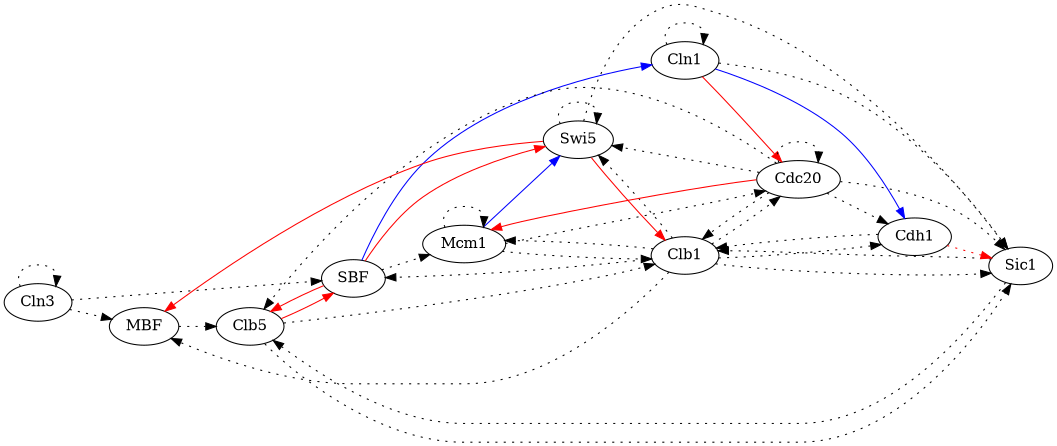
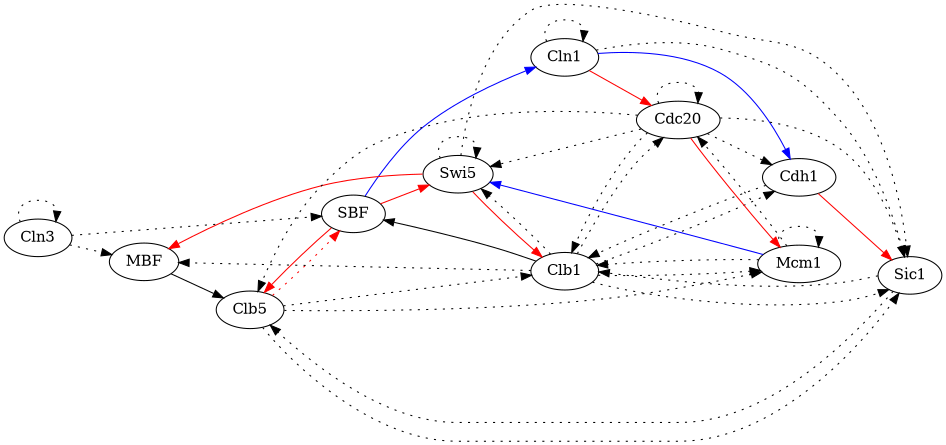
  digraph {
    rankdir=LR
    edge [style=dotted]
    n1 [label=Cln3]
    n2 [label=MBF]
    n3 [label=SBF]
    n4 [label=Clb5]
    n5 [label=Cln1]
    n6 [label=Swi5]
    n7 [label=Sic1]
    n8 [label=Clb1]
    n9 [label=Mcm1]
    n10 [label=Cdh1]
    n11 [label=Cdc20]
    n1 -> n1
    n1 -> n2
    n1 -> n3
-   n2 -> n4
+   n2 -> n4 [style=solid]
    n3 -> n4 [color=red style=""]
    n3 -> n5 [color=blue style=""]
    n3 -> n6 [color=red style=""]
-   n4 -> n3 [color=red style=""]
+   n4 -> n3 [color=red]
    n4 -> n7
    n4 -> n8
-   n3 -> n9
+   n4 -> n9
    n5 -> n5
    n5 -> n7
    n5 -> n10 [color=blue style=""]
    n5 -> n11 [color=red style=""]
    n6 -> n2 [color=red style=""]
    n6 -> n6
    n6 -> n7
    n6 -> n8 [color=red style=""]
    n7 -> n4
    n7 -> n8
    n8 -> n2
-   n8 -> n3
+   n8 -> n3 [style=solid]
    n8 -> n6
    n8 -> n7
    n8 -> n9
    n8 -> n10
    n8 -> n11
    n9 -> n6 [color=blue style=""]
    n9 -> n8
    n9 -> n9
    n9 -> n11
-   n10 -> n7 [color=red]
+   n10 -> n7 [color=red style=""]
    n10 -> n8
    n11 -> n4
    n11 -> n6
    n11 -> n7
    n11 -> n8
    n11 -> n9 [color=red style=""]
    n11 -> n10
    n11 -> n11
  }
